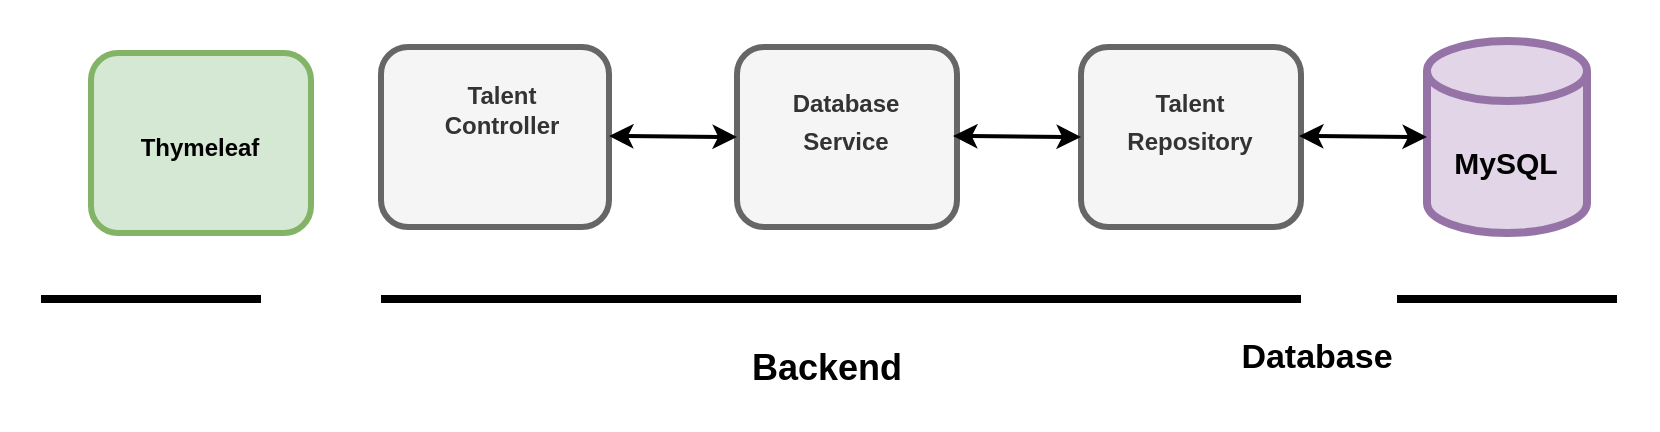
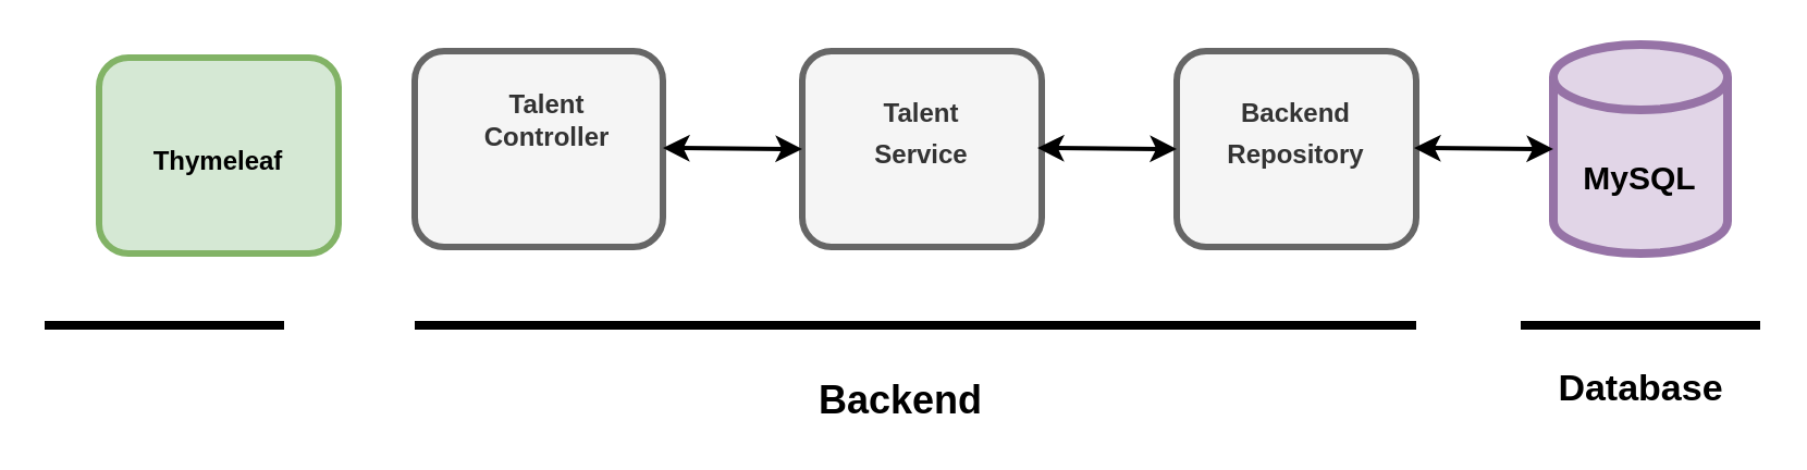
  <mxCell id="0" />
  <mxCell id="1" parent="0" />
  <mxCell id="2" value="&lt;p style=&quot;margin: 4px 0px 0px;&quot;&gt;&lt;/p&gt;&lt;p style=&quot;margin: 0px ; margin-left: 8px&quot;&gt;&lt;br&gt;&lt;/p&gt;&lt;p style=&quot;margin: 0px ; margin-left: 8px&quot;&gt;Talent&lt;/p&gt;&lt;p style=&quot;margin: 0px ; margin-left: 8px&quot;&gt;Controller&lt;/p&gt;" style="verticalAlign=middle;align=center;overflow=fill;fontSize=12;fontFamily=Helvetica;html=1;rounded=1;fontStyle=1;strokeWidth=3;fillColor=#f5f5f5;fontColor=#333333;strokeColor=#666666;" parent="1" vertex="1"><mxGeometry x="190" y="23" width="114" height="90" as="geometry" /></mxCell>
- <mxCell id="3" value="&lt;p style=&quot;margin: 4px 0px 0px; text-align: center;&quot;&gt;&lt;br&gt;&lt;/p&gt;&lt;p style=&quot;margin: 4px 0px 0px; text-align: center;&quot;&gt;Database&lt;/p&gt;&lt;p style=&quot;margin: 4px 0px 0px; text-align: center;&quot;&gt;Service&lt;/p&gt;" style="verticalAlign=middle;align=center;overflow=fill;fontSize=12;fontFamily=Helvetica;html=1;rounded=1;fontStyle=1;strokeWidth=3;fillColor=#f5f5f5;fontColor=#333333;strokeColor=#666666;" parent="1" vertex="1"><mxGeometry x="368" y="23" width="110" height="90" as="geometry" /></mxCell>
- <mxCell id="4" value="&lt;p style=&quot;margin: 4px 0px 0px; text-align: center;&quot;&gt;&lt;br&gt;&lt;/p&gt;&lt;p style=&quot;margin: 4px 0px 0px; text-align: center;&quot;&gt;&lt;span&gt;Talent&lt;/span&gt;&lt;br&gt;&lt;/p&gt;&lt;p style=&quot;margin: 4px 0px 0px; text-align: center;&quot;&gt;Repository&lt;/p&gt;" style="verticalAlign=middle;align=center;overflow=fill;fontSize=12;fontFamily=Helvetica;html=1;rounded=1;fontStyle=1;strokeWidth=3;fillColor=#f5f5f5;fontColor=#333333;strokeColor=#666666;" parent="1" vertex="1"><mxGeometry x="540" y="23" width="110" height="90" as="geometry" /></mxCell>
+ <mxCell id="3" value="&lt;p style=&quot;margin: 4px 0px 0px; text-align: center;&quot;&gt;&lt;br&gt;&lt;/p&gt;&lt;p style=&quot;margin: 4px 0px 0px; text-align: center;&quot;&gt;Talent&lt;/p&gt;&lt;p style=&quot;margin: 4px 0px 0px; text-align: center;&quot;&gt;Service&lt;/p&gt;" style="verticalAlign=middle;align=center;overflow=fill;fontSize=12;fontFamily=Helvetica;html=1;rounded=1;fontStyle=1;strokeWidth=3;fillColor=#f5f5f5;fontColor=#333333;strokeColor=#666666;" parent="1" vertex="1"><mxGeometry x="368" y="23" width="110" height="90" as="geometry" /></mxCell>
+ <mxCell id="4" value="&lt;p style=&quot;margin: 4px 0px 0px; text-align: center;&quot;&gt;&lt;br&gt;&lt;/p&gt;&lt;p style=&quot;margin: 4px 0px 0px; text-align: center;&quot;&gt;&lt;span&gt;Backend&lt;/span&gt;&lt;br&gt;&lt;/p&gt;&lt;p style=&quot;margin: 4px 0px 0px; text-align: center;&quot;&gt;Repository&lt;/p&gt;" style="verticalAlign=middle;align=center;overflow=fill;fontSize=12;fontFamily=Helvetica;html=1;rounded=1;fontStyle=1;strokeWidth=3;fillColor=#f5f5f5;fontColor=#333333;strokeColor=#666666;" parent="1" vertex="1"><mxGeometry x="540" y="23" width="110" height="90" as="geometry" /></mxCell>
  <mxCell id="5" value="&lt;b&gt;&lt;font style=&quot;font-size: 15px&quot;&gt;MySQL&lt;/font&gt;&lt;/b&gt;" style="shape=cylinder3;whiteSpace=wrap;html=1;boundedLbl=1;backgroundOutline=1;size=15;strokeWidth=4;fillColor=#e1d5e7;strokeColor=#9673a6;" vertex="1" parent="1"><mxGeometry x="713" y="20" width="80" height="96" as="geometry" /></mxCell>
  <mxCell id="6" value="" style="endArrow=none;html=1;rounded=0;fontSize=15;strokeWidth=4;" edge="1" parent="1"><mxGeometry width="50" height="50" relative="1" as="geometry"><mxPoint x="190" y="149" as="sourcePoint" /><mxPoint x="650" y="149" as="targetPoint" /></mxGeometry></mxCell>
  <mxCell id="7" value="&lt;b&gt;&lt;font style=&quot;font-size: 18px&quot;&gt;Backend&lt;/font&gt;&lt;/b&gt;" style="text;html=1;align=center;verticalAlign=middle;resizable=0;points=[];autosize=1;strokeColor=none;fillColor=none;fontSize=15;" vertex="1" parent="1"><mxGeometry x="368" y="174" width="90" height="20" as="geometry" /></mxCell>
  <mxCell id="8" value="&lt;p style=&quot;margin: 4px 0px 0px; text-align: center;&quot;&gt;&lt;br&gt;&lt;/p&gt;&lt;p style=&quot;margin: 4px 0px 0px; text-align: center;&quot;&gt;&lt;br&gt;&lt;/p&gt;&lt;p style=&quot;margin: 4px 0px 0px; text-align: center;&quot;&gt;Thymeleaf&lt;/p&gt;" style="verticalAlign=middle;align=center;overflow=fill;fontSize=12;fontFamily=Helvetica;html=1;rounded=1;fontStyle=1;strokeWidth=3;fillColor=#d5e8d4;strokeColor=#82b366;" vertex="1" parent="1"><mxGeometry x="45" y="26" width="110" height="90" as="geometry" /></mxCell>
  <mxCell id="9" value="" style="endArrow=none;html=1;rounded=0;fontSize=15;strokeWidth=4;" edge="1" parent="1"><mxGeometry width="50" height="50" relative="1" as="geometry"><mxPoint x="20" y="149" as="sourcePoint" /><mxPoint x="130" y="149" as="targetPoint" /></mxGeometry></mxCell>
  <mxCell id="10" value="" style="endArrow=none;html=1;rounded=0;fontSize=15;strokeWidth=4;" edge="1" parent="1"><mxGeometry width="50" height="50" relative="1" as="geometry"><mxPoint x="698" y="149" as="sourcePoint" /><mxPoint x="808" y="149" as="targetPoint" /></mxGeometry></mxCell>
- <mxCell id="11" value="&lt;b&gt;&lt;font style=&quot;font-size: 17px&quot;&gt;Database&lt;/font&gt;&lt;/b&gt;" style="text;html=1;align=center;verticalAlign=middle;resizable=0;points=[];autosize=1;strokeColor=none;fillColor=none;fontSize=15;" vertex="1" parent="1"><mxGeometry x="613" y="169" width="90" height="20" as="geometry" /></mxCell>
+ <mxCell id="11" value="&lt;b&gt;&lt;font style=&quot;font-size: 17px&quot;&gt;Database&lt;/font&gt;&lt;/b&gt;" style="text;html=1;align=center;verticalAlign=middle;resizable=0;points=[];autosize=1;strokeColor=none;fillColor=none;fontSize=15;" vertex="1" parent="1"><mxGeometry x="708" y="169" width="90" height="20" as="geometry" /></mxCell>
  <mxCell id="12" value="" style="endArrow=classic;startArrow=classic;html=1;rounded=0;fontSize=18;strokeWidth=2;entryX=0;entryY=0.5;entryDx=0;entryDy=0;" edge="1" parent="1" target="3"><mxGeometry width="50" height="50" relative="1" as="geometry"><mxPoint x="304" y="67.5" as="sourcePoint" /><mxPoint x="364" y="67.5" as="targetPoint" /></mxGeometry></mxCell>
  <mxCell id="13" value="" style="endArrow=classic;startArrow=classic;html=1;rounded=0;fontSize=18;strokeWidth=2;entryX=0;entryY=0.5;entryDx=0;entryDy=0;" edge="1" parent="1"><mxGeometry width="50" height="50" relative="1" as="geometry"><mxPoint x="476" y="67.5" as="sourcePoint" /><mxPoint x="540" y="68" as="targetPoint" /></mxGeometry></mxCell>
  <mxCell id="14" value="" style="endArrow=classic;startArrow=classic;html=1;rounded=0;fontSize=18;strokeWidth=2;entryX=0;entryY=0.5;entryDx=0;entryDy=0;" edge="1" parent="1"><mxGeometry width="50" height="50" relative="1" as="geometry"><mxPoint x="649" y="67.5" as="sourcePoint" /><mxPoint x="713" y="68" as="targetPoint" /></mxGeometry></mxCell>
